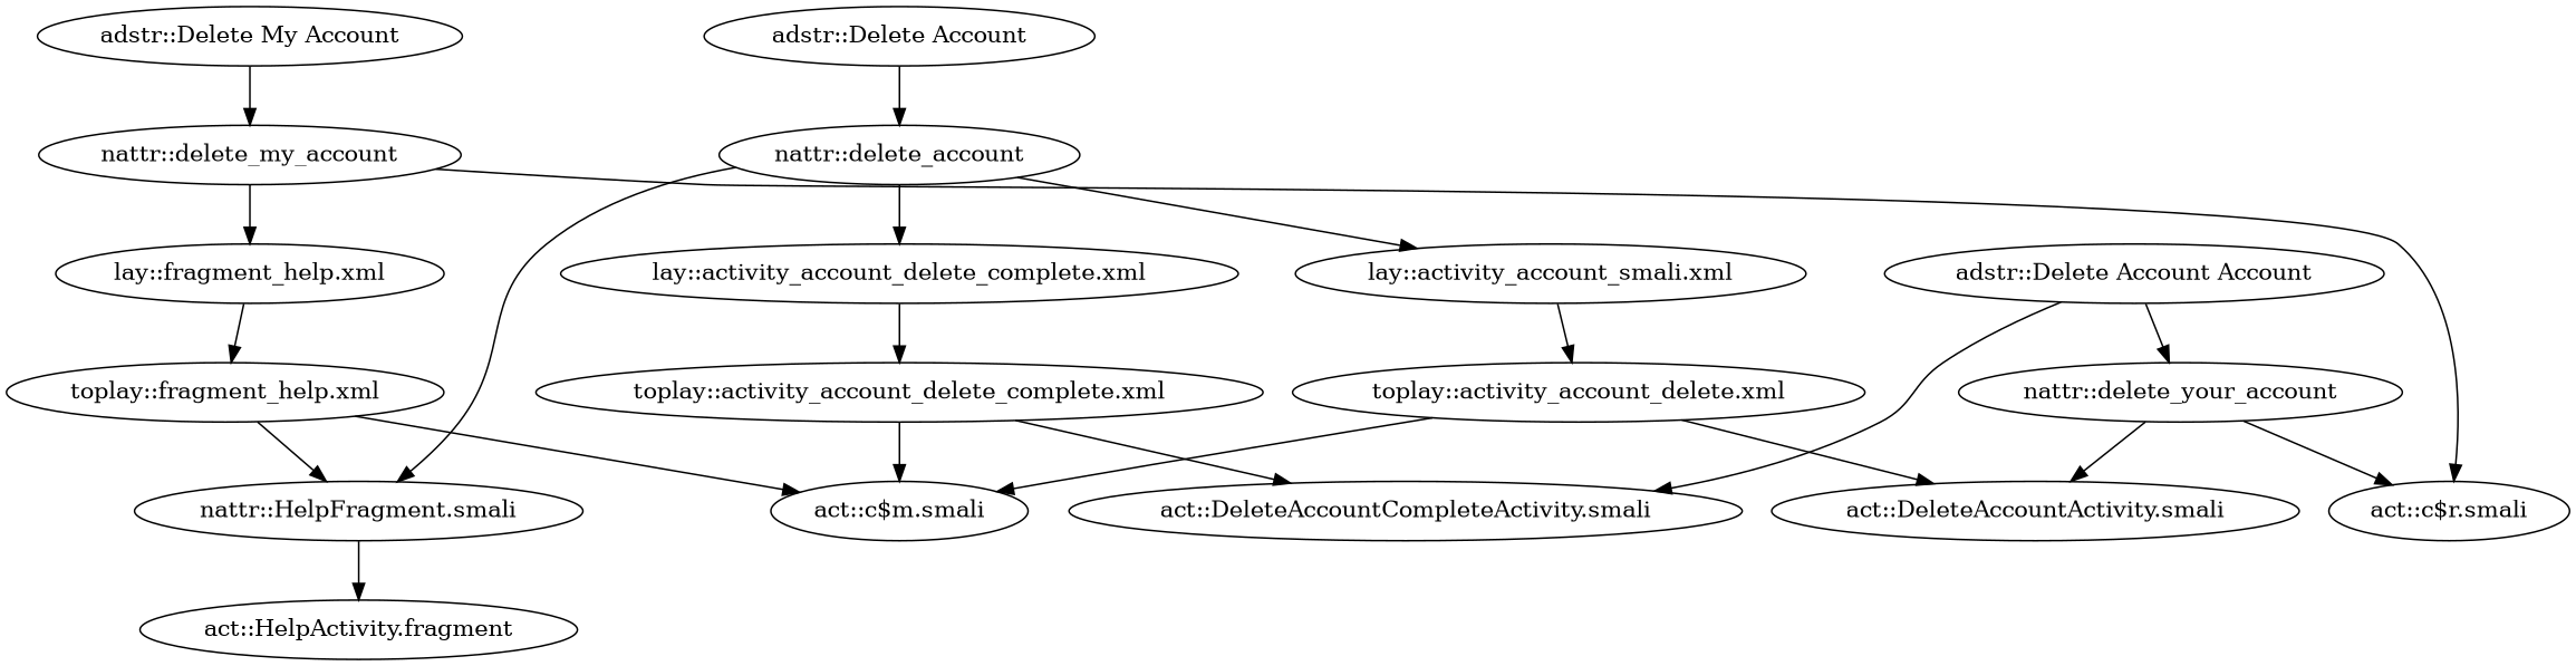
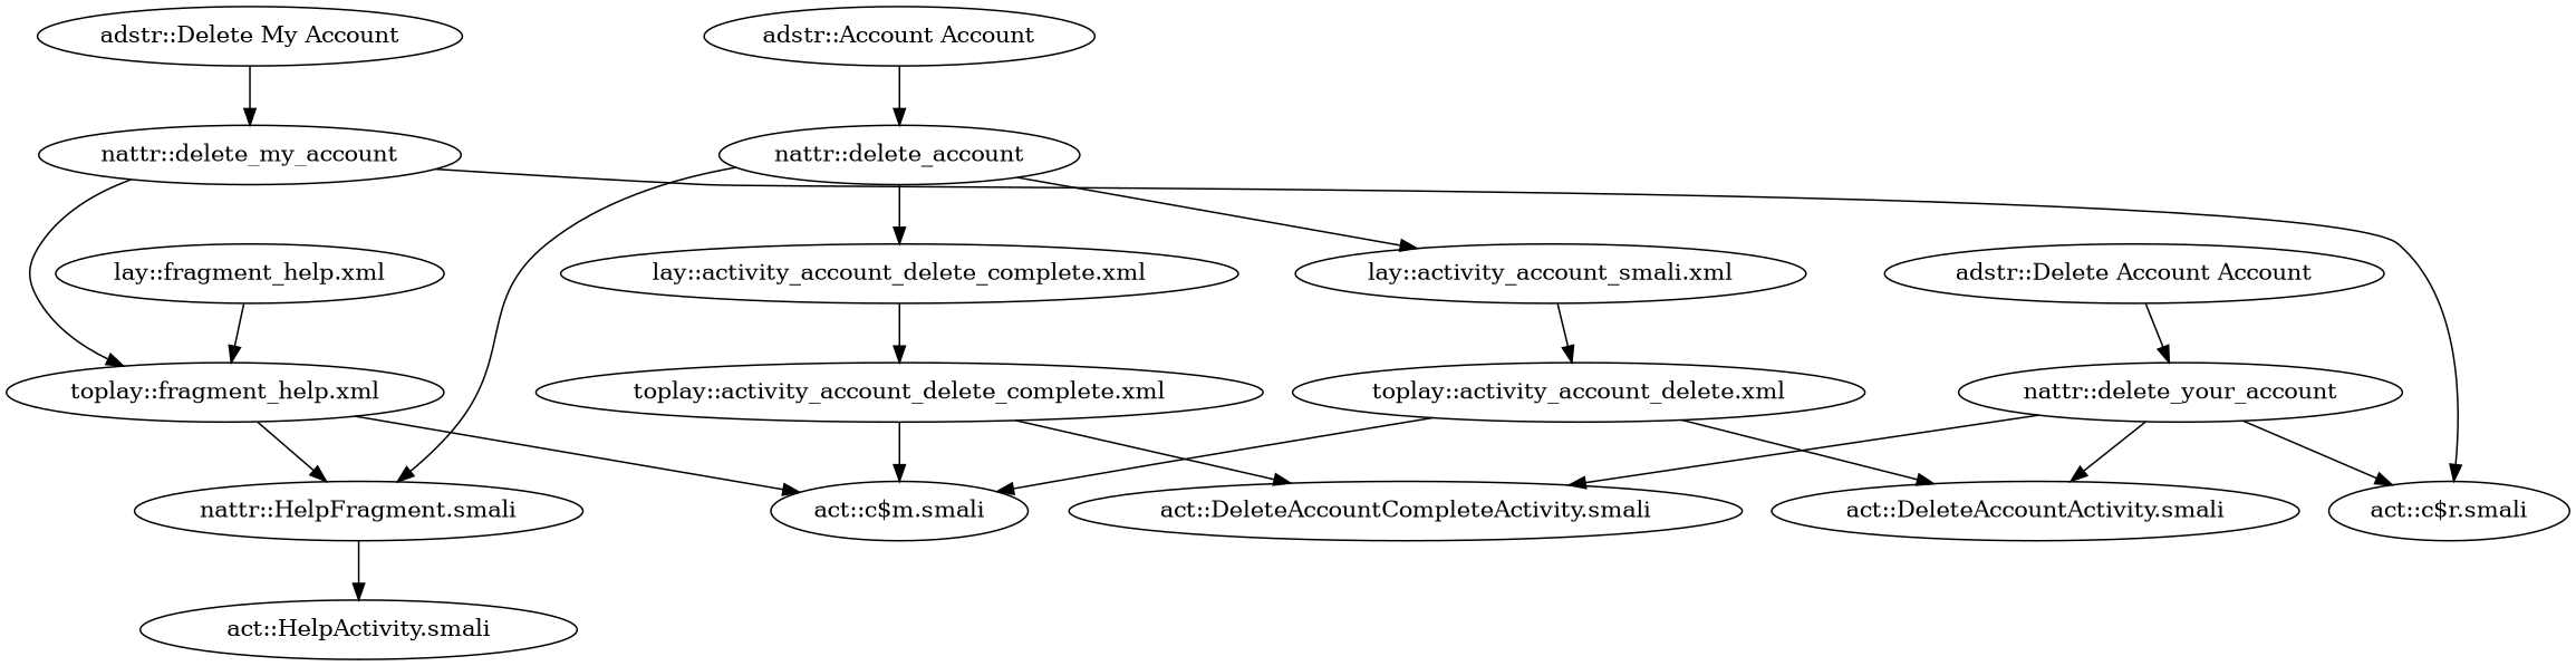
  digraph {
-   "adstr::Delete Account"
+   "adstr::Delete Account" [label="adstr::Account Account"]
    "nattr::delete_account"
    n3 [label="lay::activity_account_smali.xml"]
    "lay::activity_account_delete_complete.xml"
    n5 [label="nattr::HelpFragment.smali"]
    "toplay::activity_account_delete.xml"
    "toplay::activity_account_delete_complete.xml"
-   "act::HelpActivity.smali" [label="act::HelpActivity.fragment"]
+   "act::HelpActivity.smali"
    "adstr::Delete My Account"
    "nattr::delete_my_account"
    "act::c$r.smali"
    "lay::fragment_help.xml"
    "toplay::fragment_help.xml"
    n14 [label="adstr::Delete Account Account"]
    "nattr::delete_your_account"
    "act::DeleteAccountActivity.smali"
    "act::DeleteAccountCompleteActivity.smali"
    "act::c$m.smali"
    "adstr::Delete Account" -> "nattr::delete_account"
    "nattr::delete_account" -> n3
    "nattr::delete_account" -> "lay::activity_account_delete_complete.xml"
    "nattr::delete_account" -> n5
    n3 -> "toplay::activity_account_delete.xml"
    "lay::activity_account_delete_complete.xml" -> "toplay::activity_account_delete_complete.xml"
    n5 -> "act::HelpActivity.smali"
    "toplay::activity_account_delete.xml" -> "act::DeleteAccountActivity.smali"
    "toplay::activity_account_delete.xml" -> "act::c$m.smali"
    "toplay::activity_account_delete_complete.xml" -> "act::DeleteAccountCompleteActivity.smali"
    "toplay::activity_account_delete_complete.xml" -> "act::c$m.smali"
    "adstr::Delete My Account" -> "nattr::delete_my_account"
    "nattr::delete_my_account" -> "act::c$r.smali"
-   "nattr::delete_my_account" -> "lay::fragment_help.xml"
+   "nattr::delete_my_account" -> "toplay::fragment_help.xml"
    "lay::fragment_help.xml" -> "toplay::fragment_help.xml"
    "toplay::fragment_help.xml" -> n5
    "toplay::fragment_help.xml" -> "act::c$m.smali"
    n14 -> "nattr::delete_your_account"
    "nattr::delete_your_account" -> "act::c$r.smali"
    "nattr::delete_your_account" -> "act::DeleteAccountActivity.smali"
-   n14 -> "act::DeleteAccountCompleteActivity.smali"
+   "nattr::delete_your_account" -> "act::DeleteAccountCompleteActivity.smali"
  }
